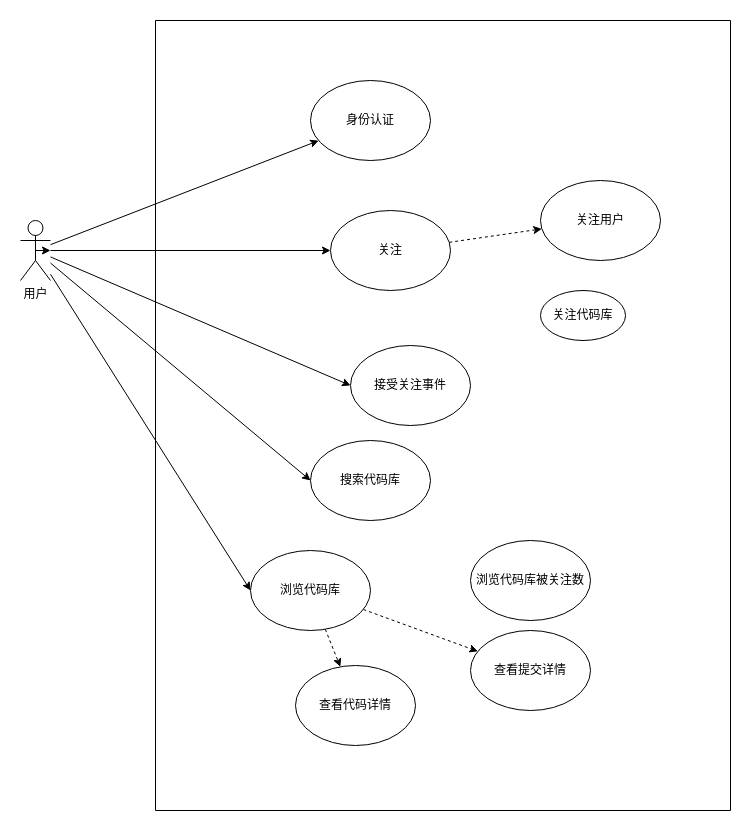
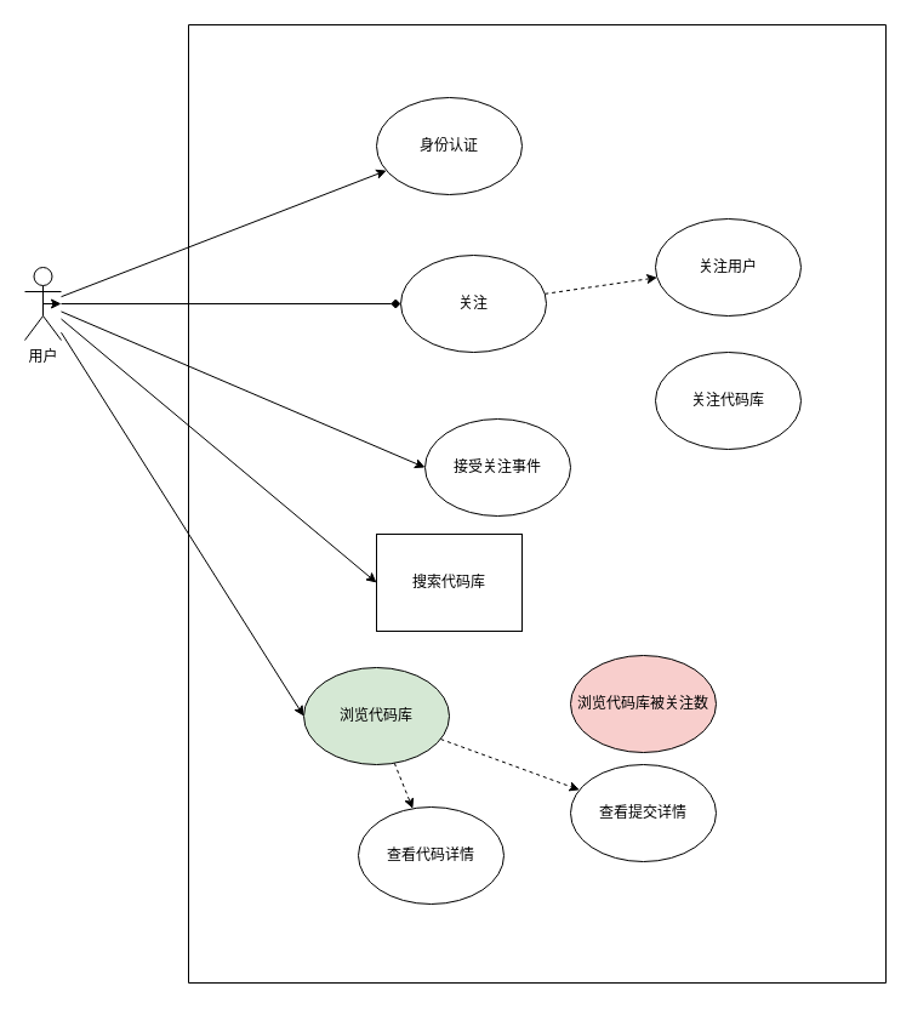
  <mxCell id="0" />
  <mxCell id="1" parent="0" />
  <mxCell id="2" style="edgeStyle=none;rounded=0;orthogonalLoop=1;jettySize=auto;html=1;" edge="1" parent="1" source="7" target="11"><mxGeometry relative="1" as="geometry" /></mxCell>
- <mxCell id="3" style="edgeStyle=none;rounded=0;orthogonalLoop=1;jettySize=auto;html=1;" edge="1" parent="1" source="7" target="10"><mxGeometry relative="1" as="geometry" /></mxCell>
+ <mxCell id="3" style="edgeStyle=none;rounded=0;orthogonalLoop=1;jettySize=auto;html=1;endArrow=diamond;" edge="1" parent="1" source="7" target="10"><mxGeometry relative="1" as="geometry" /></mxCell>
  <mxCell id="4" style="edgeStyle=none;rounded=0;orthogonalLoop=1;jettySize=auto;html=1;entryX=0;entryY=0.5;entryDx=0;entryDy=0;" edge="1" parent="1" source="7" target="12"><mxGeometry relative="1" as="geometry" /></mxCell>
  <mxCell id="5" style="edgeStyle=none;rounded=0;orthogonalLoop=1;jettySize=auto;html=1;entryX=0;entryY=0.5;entryDx=0;entryDy=0;" edge="1" parent="1" source="7" target="15"><mxGeometry relative="1" as="geometry" /></mxCell>
  <mxCell id="6" style="edgeStyle=none;rounded=0;orthogonalLoop=1;jettySize=auto;html=1;entryX=0;entryY=0.5;entryDx=0;entryDy=0;" edge="1" parent="1" source="7" target="18"><mxGeometry relative="1" as="geometry" /></mxCell>
  <mxCell id="7" value="用户" style="shape=umlActor;verticalLabelPosition=bottom;verticalAlign=top;html=1;outlineConnect=0;" vertex="1" parent="1"><mxGeometry x="20" y="220" width="30" height="60" as="geometry" /></mxCell>
  <mxCell id="8" value="" style="swimlane;startSize=0;" vertex="1" parent="1"><mxGeometry x="155" y="20" width="575" height="790" as="geometry" /></mxCell>
  <mxCell id="9" style="rounded=0;orthogonalLoop=1;jettySize=auto;html=1;dashed=1;" edge="1" parent="8" source="10" target="13"><mxGeometry relative="1" as="geometry" /></mxCell>
  <mxCell id="10" value="关注" style="ellipse;whiteSpace=wrap;html=1;" vertex="1" parent="8"><mxGeometry x="175" y="190" width="120" height="80" as="geometry" /></mxCell>
  <mxCell id="11" value="身份认证" style="ellipse;whiteSpace=wrap;html=1;" vertex="1" parent="8"><mxGeometry x="155" y="60" width="120" height="80" as="geometry" /></mxCell>
  <mxCell id="12" value="接受关注事件" style="ellipse;whiteSpace=wrap;html=1;" vertex="1" parent="8"><mxGeometry x="195" y="325" width="120" height="80" as="geometry" /></mxCell>
  <mxCell id="13" value="关注用户" style="ellipse;whiteSpace=wrap;html=1;" vertex="1" parent="8"><mxGeometry x="385" y="160" width="120" height="80" as="geometry" /></mxCell>
- <mxCell id="14" value="关注代码库" style="ellipse;whiteSpace=wrap;html=1;" vertex="1" parent="8"><mxGeometry x="385" y="270" width="85" height="50" as="geometry" /></mxCell>
- <mxCell id="15" value="搜索代码库" style="ellipse;whiteSpace=wrap;html=1;" vertex="1" parent="8"><mxGeometry x="155" y="420" width="120" height="80" as="geometry" /></mxCell>
+ <mxCell id="14" value="关注代码库" style="ellipse;whiteSpace=wrap;html=1;" vertex="1" parent="8"><mxGeometry x="385" y="270" width="120" height="80" as="geometry" /></mxCell>
+ <mxCell id="15" value="搜索代码库" style="whiteSpace=wrap;html=1;rounded=0;" vertex="1" parent="8"><mxGeometry x="155" y="420" width="120" height="80" as="geometry" /></mxCell>
  <mxCell id="16" style="edgeStyle=none;rounded=0;orthogonalLoop=1;jettySize=auto;html=1;dashed=1;" edge="1" parent="8" source="18" target="20"><mxGeometry relative="1" as="geometry" /></mxCell>
  <mxCell id="17" style="edgeStyle=none;rounded=0;orthogonalLoop=1;jettySize=auto;html=1;dashed=1;" edge="1" parent="8" source="18" target="21"><mxGeometry relative="1" as="geometry" /></mxCell>
- <mxCell id="18" value="浏览代码库" style="ellipse;whiteSpace=wrap;html=1;" vertex="1" parent="8"><mxGeometry x="95" y="530" width="120" height="80" as="geometry" /></mxCell>
- <mxCell id="19" value="浏览代码库被关注数" style="ellipse;whiteSpace=wrap;html=1;" vertex="1" parent="8"><mxGeometry x="315" y="520" width="120" height="80" as="geometry" /></mxCell>
+ <mxCell id="18" value="浏览代码库" style="ellipse;whiteSpace=wrap;html=1;fillColor=#d5e8d4;" vertex="1" parent="8"><mxGeometry x="95" y="530" width="120" height="80" as="geometry" /></mxCell>
+ <mxCell id="19" value="浏览代码库被关注数" style="ellipse;whiteSpace=wrap;html=1;fillColor=#f8cecc;" vertex="1" parent="8"><mxGeometry x="315" y="520" width="120" height="80" as="geometry" /></mxCell>
  <mxCell id="20" value="查看提交详情" style="ellipse;whiteSpace=wrap;html=1;" vertex="1" parent="8"><mxGeometry x="315" y="610" width="120" height="80" as="geometry" /></mxCell>
  <mxCell id="21" value="查看代码详情" style="ellipse;whiteSpace=wrap;html=1;" vertex="1" parent="8"><mxGeometry x="140" y="645" width="120" height="80" as="geometry" /></mxCell>
  <mxCell id="22" style="edgeStyle=none;rounded=0;orthogonalLoop=1;jettySize=auto;html=1;exitX=0.5;exitY=0.5;exitDx=0;exitDy=0;exitPerimeter=0;" edge="1" parent="1" source="7" target="7"><mxGeometry relative="1" as="geometry" /></mxCell>
